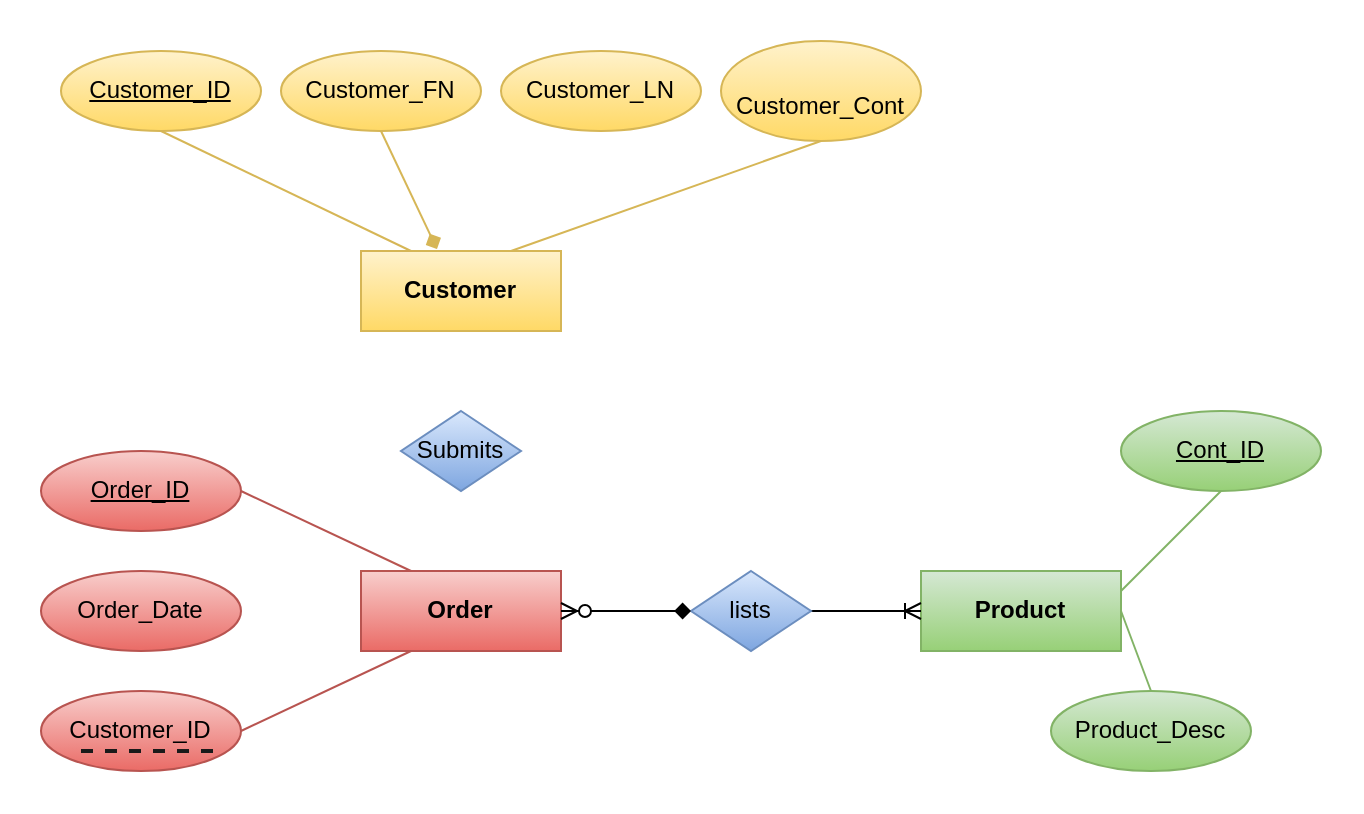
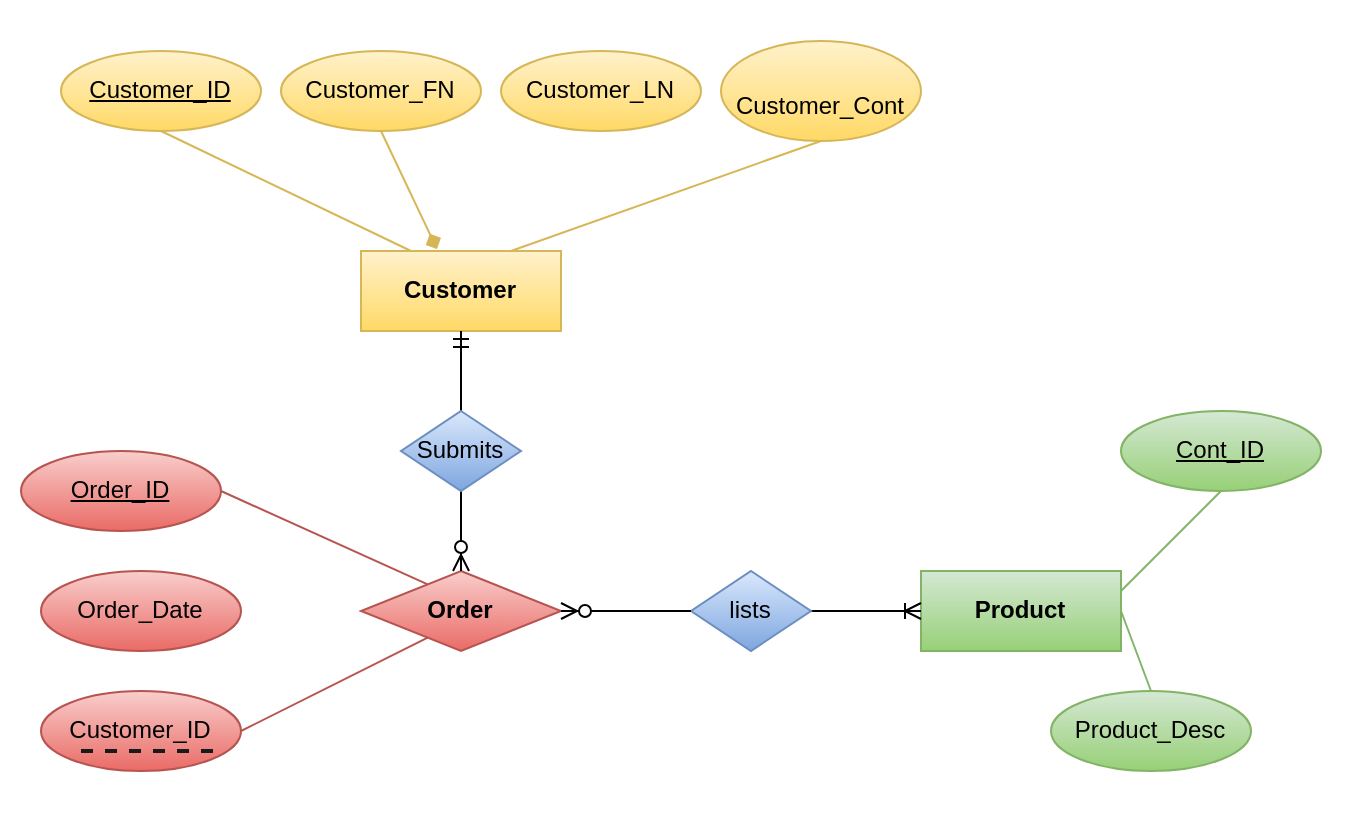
  <mxCell id="0" />
  <mxCell id="1" parent="0" />
  <mxCell id="2" value="&lt;b&gt;Customer&lt;/b&gt;" style="whiteSpace=wrap;html=1;align=center;fillColor=#fff2cc;strokeColor=#d6b656;gradientColor=#ffd966;" vertex="1" parent="1"><mxGeometry x="180" y="125" width="100" height="40" as="geometry" /></mxCell>
- <mxCell id="3" value="&lt;b&gt;Order&lt;/b&gt;" style="whiteSpace=wrap;html=1;align=center;fillColor=#f8cecc;gradientColor=#ea6b66;strokeColor=#b85450;" vertex="1" parent="1"><mxGeometry x="180" y="285" width="100" height="40" as="geometry" /></mxCell>
+ <mxCell id="3" value="&lt;b&gt;Order&lt;/b&gt;" style="rhombus;whiteSpace=wrap;html=1;align=center;fillColor=#f8cecc;gradientColor=#ea6b66;strokeColor=#b85450;" vertex="1" parent="1"><mxGeometry x="180" y="285" width="100" height="40" as="geometry" /></mxCell>
  <mxCell id="4" value="&lt;b&gt;Product&lt;/b&gt;" style="whiteSpace=wrap;html=1;align=center;fillColor=#d5e8d4;gradientColor=#97d077;strokeColor=#82b366;" vertex="1" parent="1"><mxGeometry x="460" y="285" width="100" height="40" as="geometry" /></mxCell>
  <mxCell id="5" value="Customer_LN" style="ellipse;whiteSpace=wrap;html=1;align=center;fillColor=#fff2cc;strokeColor=#d6b656;gradientColor=#ffd966;" vertex="1" parent="1"><mxGeometry x="250" y="25" width="100" height="40" as="geometry" /></mxCell>
  <mxCell id="6" value="&lt;div style=&quot;text-align: justify;&quot;&gt;&lt;br&gt;&lt;span style=&quot;color: rgb(0, 0, 0); font-family: Helvetica; font-size: 12px; font-style: normal; font-variant-ligatures: normal; font-variant-caps: normal; font-weight: 400; letter-spacing: normal; orphans: 2; text-indent: 0px; text-transform: none; widows: 2; word-spacing: 0px; -webkit-text-stroke-width: 0px; background-color: rgb(248, 249, 250); float: none; display: inline !important;&quot;&gt;&lt;div style=&quot;text-align: justify;&quot;&gt;Customer_Cont&lt;/div&gt;&lt;/span&gt;&lt;/div&gt;" style="ellipse;whiteSpace=wrap;html=1;align=center;fillColor=#fff2cc;strokeColor=#d6b656;gradientColor=#ffd966;" vertex="1" parent="1"><mxGeometry x="360" y="20" width="100" height="50" as="geometry" /></mxCell>
  <mxCell id="7" value="Customer_FN" style="ellipse;whiteSpace=wrap;html=1;align=center;fillColor=#fff2cc;strokeColor=#d6b656;gradientColor=#ffd966;" vertex="1" parent="1"><mxGeometry x="140" y="25" width="100" height="40" as="geometry" /></mxCell>
  <mxCell id="8" value="Cont_ID" style="ellipse;whiteSpace=wrap;html=1;align=center;fontStyle=4;fillColor=#d5e8d4;gradientColor=#97d077;strokeColor=#82b366;" vertex="1" parent="1"><mxGeometry x="560" y="205" width="100" height="40" as="geometry" /></mxCell>
  <mxCell id="9" value="Customer_ID" style="ellipse;whiteSpace=wrap;html=1;align=center;fontStyle=4;fillColor=#fff2cc;strokeColor=#d6b656;gradientColor=#ffd966;" vertex="1" parent="1"><mxGeometry x="30" y="25" width="100" height="40" as="geometry" /></mxCell>
  <mxCell id="10" value="" style="endArrow=none;html=1;rounded=0;entryX=0.25;entryY=0;entryDx=0;entryDy=0;exitX=0.5;exitY=1;exitDx=0;exitDy=0;fillColor=#fff2cc;strokeColor=#d6b656;gradientColor=#ffd966;" edge="1" parent="1" source="9" target="2"><mxGeometry relative="1" as="geometry"><mxPoint x="160" y="85" as="sourcePoint" /><mxPoint x="320" y="85" as="targetPoint" /></mxGeometry></mxCell>
  <mxCell id="11" value="" style="endArrow=none;html=1;rounded=0;entryX=0.5;entryY=1;entryDx=0;entryDy=0;exitX=0.75;exitY=0;exitDx=0;exitDy=0;fillColor=#fff2cc;strokeColor=#d6b656;gradientColor=#ffd966;" edge="1" parent="1" source="2" target="6"><mxGeometry relative="1" as="geometry"><mxPoint x="320" y="225" as="sourcePoint" /><mxPoint x="480" y="225" as="targetPoint" /></mxGeometry></mxCell>
  <mxCell id="12" value="" style="endArrow=diamond;html=1;rounded=0;exitX=0.5;exitY=1;exitDx=0;exitDy=0;entryX=0.38;entryY=-0.025;entryDx=0;entryDy=0;entryPerimeter=0;fillColor=#fff2cc;strokeColor=#d6b656;gradientColor=#ffd966;" edge="1" parent="1" source="7" target="2"><mxGeometry relative="1" as="geometry"><mxPoint x="320" y="225" as="sourcePoint" /><mxPoint x="480" y="225" as="targetPoint" /></mxGeometry></mxCell>
  <mxCell id="13" value="Product_Desc" style="ellipse;whiteSpace=wrap;html=1;align=center;fillColor=#d5e8d4;gradientColor=#97d077;strokeColor=#82b366;" vertex="1" parent="1"><mxGeometry x="525" y="345" width="100" height="40" as="geometry" /></mxCell>
  <mxCell id="14" value="" style="endArrow=none;html=1;rounded=0;entryX=0.5;entryY=1;entryDx=0;entryDy=0;exitX=1;exitY=0.25;exitDx=0;exitDy=0;fillColor=#d5e8d4;gradientColor=#97d077;strokeColor=#82b366;" edge="1" parent="1" source="4" target="8"><mxGeometry relative="1" as="geometry"><mxPoint x="310" y="275" as="sourcePoint" /><mxPoint x="470" y="275" as="targetPoint" /></mxGeometry></mxCell>
  <mxCell id="15" value="" style="endArrow=none;html=1;rounded=0;exitX=0.5;exitY=0;exitDx=0;exitDy=0;entryX=1;entryY=0.5;entryDx=0;entryDy=0;fillColor=#d5e8d4;gradientColor=#97d077;strokeColor=#82b366;" edge="1" parent="1" source="13" target="4"><mxGeometry relative="1" as="geometry"><mxPoint x="630" y="335" as="sourcePoint" /><mxPoint x="470" y="275" as="targetPoint" /></mxGeometry></mxCell>
- <mxCell id="16" value="Order_ID" style="ellipse;whiteSpace=wrap;html=1;align=center;fontStyle=4;fillColor=#f8cecc;gradientColor=#ea6b66;strokeColor=#b85450;" vertex="1" parent="1"><mxGeometry x="20" y="225" width="100" height="40" as="geometry" /></mxCell>
+ <mxCell id="16" value="Order_ID" style="ellipse;whiteSpace=wrap;html=1;align=center;fontStyle=4;fillColor=#f8cecc;gradientColor=#ea6b66;strokeColor=#b85450;" vertex="1" parent="1"><mxGeometry x="10" y="225" width="100" height="40" as="geometry" /></mxCell>
  <mxCell id="17" value="Order_Date" style="ellipse;whiteSpace=wrap;html=1;align=center;fillColor=#f8cecc;gradientColor=#ea6b66;strokeColor=#b85450;" vertex="1" parent="1"><mxGeometry x="20" y="285" width="100" height="40" as="geometry" /></mxCell>
  <mxCell id="18" value="Customer_ID" style="ellipse;whiteSpace=wrap;html=1;align=center;fillColor=#f8cecc;gradientColor=#ea6b66;strokeColor=#b85450;" vertex="1" parent="1"><mxGeometry x="20" y="345" width="100" height="40" as="geometry" /></mxCell>
  <mxCell id="19" value="" style="endArrow=none;html=1;rounded=0;dashed=1;fillColor=#f8cecc;gradientColor=#ea6b66;strokeColor=#1A1A1A;fontStyle=1;strokeWidth=2;" edge="1" parent="1"><mxGeometry relative="1" as="geometry"><mxPoint x="40" y="375" as="sourcePoint" /><mxPoint x="110" y="375" as="targetPoint" /></mxGeometry></mxCell>
  <mxCell id="20" value="" style="endArrow=none;html=1;rounded=0;exitX=1;exitY=0.5;exitDx=0;exitDy=0;entryX=0.25;entryY=0;entryDx=0;entryDy=0;fillColor=#f8cecc;gradientColor=#ea6b66;strokeColor=#b85450;" edge="1" parent="1" source="16" target="3"><mxGeometry relative="1" as="geometry"><mxPoint x="320" y="255" as="sourcePoint" /><mxPoint x="480" y="255" as="targetPoint" /></mxGeometry></mxCell>
  <mxCell id="21" value="" style="endArrow=none;html=1;rounded=0;exitX=1;exitY=0.5;exitDx=0;exitDy=0;entryX=0.25;entryY=1;entryDx=0;entryDy=0;fillColor=#f8cecc;gradientColor=#ea6b66;strokeColor=#b85450;" edge="1" parent="1" source="18" target="3"><mxGeometry relative="1" as="geometry"><mxPoint x="320" y="255" as="sourcePoint" /><mxPoint x="480" y="255" as="targetPoint" /></mxGeometry></mxCell>
  <mxCell id="22" value="" style="edgeStyle=entityRelationEdgeStyle;fontSize=12;html=1;endArrow=ERoneToMany;startArrow=none;rounded=0;exitX=1;exitY=0.5;exitDx=0;exitDy=0;entryX=0;entryY=0.5;entryDx=0;entryDy=0;" edge="1" parent="1" source="23" target="4"><mxGeometry width="100" height="100" relative="1" as="geometry"><mxPoint x="350" y="275" as="sourcePoint" /><mxPoint x="450" y="175" as="targetPoint" /></mxGeometry></mxCell>
  <mxCell id="23" value="lists" style="shape=rhombus;perimeter=rhombusPerimeter;whiteSpace=wrap;html=1;align=center;fillColor=#dae8fc;gradientColor=#7ea6e0;strokeColor=#6c8ebf;" vertex="1" parent="1"><mxGeometry x="345" y="285" width="60" height="40" as="geometry" /></mxCell>
- <mxCell id="24" value="" style="edgeStyle=entityRelationEdgeStyle;fontSize=12;html=1;endArrow=diamond;startArrow=ERzeroToMany;rounded=0;exitX=1;exitY=0.5;exitDx=0;exitDy=0;entryX=0;entryY=0.5;entryDx=0;entryDy=0;" edge="1" parent="1" source="3" target="23"><mxGeometry width="100" height="100" relative="1" as="geometry"><mxPoint x="280" y="305" as="sourcePoint" /><mxPoint x="460" y="305" as="targetPoint" /></mxGeometry></mxCell>
+ <mxCell id="24" value="" style="edgeStyle=entityRelationEdgeStyle;fontSize=12;html=1;endArrow=none;startArrow=ERzeroToMany;rounded=0;exitX=1;exitY=0.5;exitDx=0;exitDy=0;entryX=0;entryY=0.5;entryDx=0;entryDy=0;" edge="1" parent="1" source="3" target="23"><mxGeometry width="100" height="100" relative="1" as="geometry"><mxPoint x="280" y="305" as="sourcePoint" /><mxPoint x="460" y="305" as="targetPoint" /></mxGeometry></mxCell>
+ <mxCell id="25" value="" style="fontSize=12;html=1;endArrow=ERzeroToMany;startArrow=ERmandOne;rounded=0;" edge="1" parent="1" source="2" target="3"><mxGeometry width="100" height="100" relative="1" as="geometry"><mxPoint x="130" y="175" as="sourcePoint" /><mxPoint x="220" y="245" as="targetPoint" /></mxGeometry></mxCell>
  <mxCell id="26" value="Submits" style="shape=rhombus;perimeter=rhombusPerimeter;whiteSpace=wrap;html=1;align=center;fillColor=#dae8fc;gradientColor=#7ea6e0;strokeColor=#6c8ebf;" vertex="1" parent="1"><mxGeometry x="200" y="205" width="60" height="40" as="geometry" /></mxCell>
